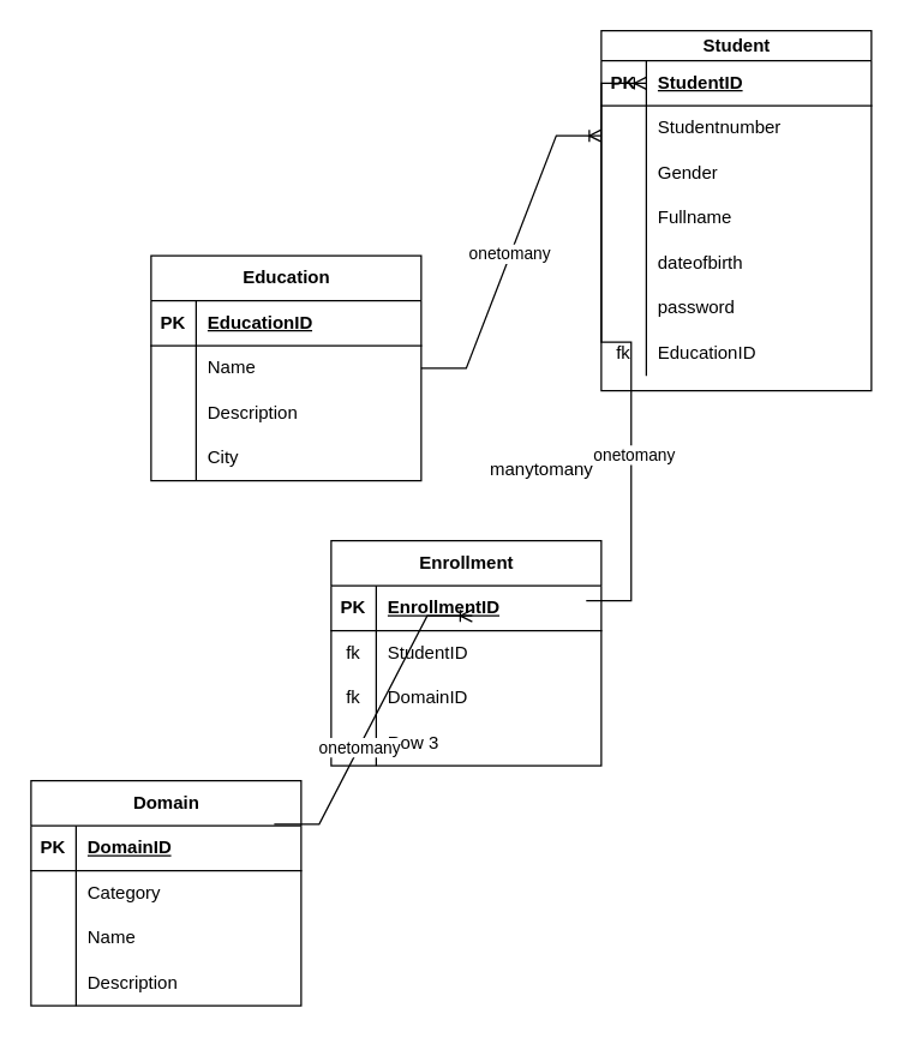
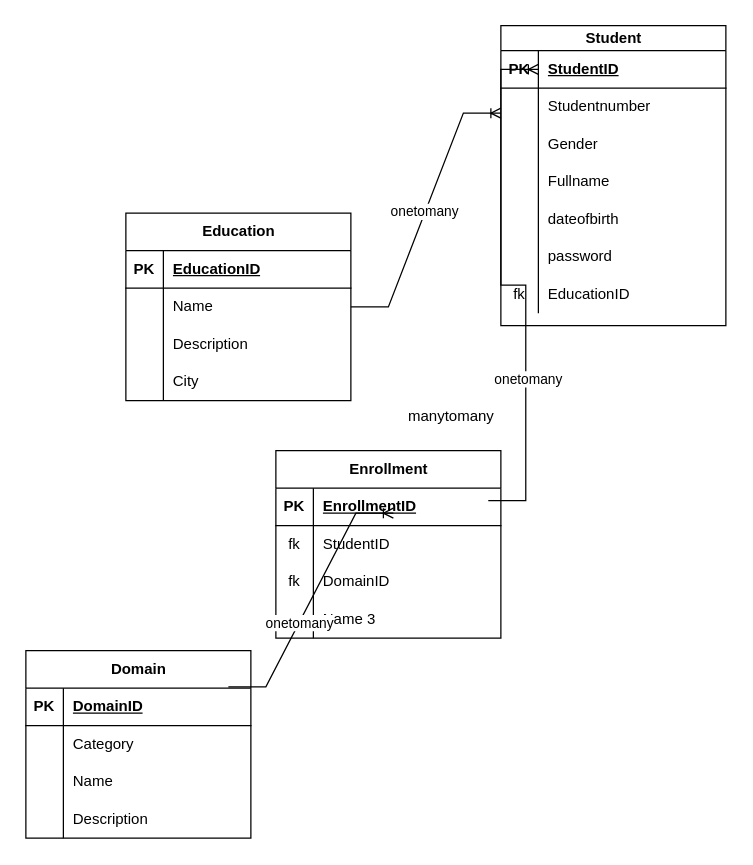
  <mxCell id="0" />
  <mxCell id="1" parent="0" />
  <mxCell id="2" value="Education" style="shape=table;startSize=30;container=1;collapsible=1;childLayout=tableLayout;fixedRows=1;rowLines=0;fontStyle=1;align=center;resizeLast=1;html=1;" vertex="1" parent="1"><mxGeometry x="100" y="170" width="180" height="150" as="geometry" /></mxCell>
  <mxCell id="3" value="" style="shape=tableRow;horizontal=0;startSize=0;swimlaneHead=0;swimlaneBody=0;fillColor=none;collapsible=0;dropTarget=0;points=[[0,0.5],[1,0.5]];portConstraint=eastwest;top=0;left=0;right=0;bottom=1;" vertex="1" parent="2"><mxGeometry y="30" width="180" height="30" as="geometry" /></mxCell>
  <mxCell id="4" value="PK" style="shape=partialRectangle;connectable=0;fillColor=none;top=0;left=0;bottom=0;right=0;fontStyle=1;overflow=hidden;whiteSpace=wrap;html=1;" vertex="1" parent="3"><mxGeometry width="30" height="30" as="geometry"><mxRectangle width="30" height="30" as="alternateBounds" /></mxGeometry></mxCell>
  <mxCell id="5" value="EducationID" style="shape=partialRectangle;connectable=0;fillColor=none;top=0;left=0;bottom=0;right=0;align=left;spacingLeft=6;fontStyle=5;overflow=hidden;whiteSpace=wrap;html=1;" vertex="1" parent="3"><mxGeometry x="30" width="150" height="30" as="geometry"><mxRectangle width="150" height="30" as="alternateBounds" /></mxGeometry></mxCell>
  <mxCell id="6" value="" style="shape=tableRow;horizontal=0;startSize=0;swimlaneHead=0;swimlaneBody=0;fillColor=none;collapsible=0;dropTarget=0;points=[[0,0.5],[1,0.5]];portConstraint=eastwest;top=0;left=0;right=0;bottom=0;" vertex="1" parent="2"><mxGeometry y="60" width="180" height="30" as="geometry" /></mxCell>
  <mxCell id="7" value="" style="shape=partialRectangle;connectable=0;fillColor=none;top=0;left=0;bottom=0;right=0;editable=1;overflow=hidden;whiteSpace=wrap;html=1;" vertex="1" parent="6"><mxGeometry width="30" height="30" as="geometry"><mxRectangle width="30" height="30" as="alternateBounds" /></mxGeometry></mxCell>
  <mxCell id="8" value="Name" style="shape=partialRectangle;connectable=0;fillColor=none;top=0;left=0;bottom=0;right=0;align=left;spacingLeft=6;overflow=hidden;whiteSpace=wrap;html=1;" vertex="1" parent="6"><mxGeometry x="30" width="150" height="30" as="geometry"><mxRectangle width="150" height="30" as="alternateBounds" /></mxGeometry></mxCell>
  <mxCell id="9" value="" style="shape=tableRow;horizontal=0;startSize=0;swimlaneHead=0;swimlaneBody=0;fillColor=none;collapsible=0;dropTarget=0;points=[[0,0.5],[1,0.5]];portConstraint=eastwest;top=0;left=0;right=0;bottom=0;" vertex="1" parent="2"><mxGeometry y="90" width="180" height="30" as="geometry" /></mxCell>
  <mxCell id="10" value="" style="shape=partialRectangle;connectable=0;fillColor=none;top=0;left=0;bottom=0;right=0;editable=1;overflow=hidden;whiteSpace=wrap;html=1;" vertex="1" parent="9"><mxGeometry width="30" height="30" as="geometry"><mxRectangle width="30" height="30" as="alternateBounds" /></mxGeometry></mxCell>
  <mxCell id="11" value="Description" style="shape=partialRectangle;connectable=0;fillColor=none;top=0;left=0;bottom=0;right=0;align=left;spacingLeft=6;overflow=hidden;whiteSpace=wrap;html=1;" vertex="1" parent="9"><mxGeometry x="30" width="150" height="30" as="geometry"><mxRectangle width="150" height="30" as="alternateBounds" /></mxGeometry></mxCell>
  <mxCell id="12" value="" style="shape=tableRow;horizontal=0;startSize=0;swimlaneHead=0;swimlaneBody=0;fillColor=none;collapsible=0;dropTarget=0;points=[[0,0.5],[1,0.5]];portConstraint=eastwest;top=0;left=0;right=0;bottom=0;" vertex="1" parent="2"><mxGeometry y="120" width="180" height="30" as="geometry" /></mxCell>
  <mxCell id="13" value="" style="shape=partialRectangle;connectable=0;fillColor=none;top=0;left=0;bottom=0;right=0;editable=1;overflow=hidden;whiteSpace=wrap;html=1;" vertex="1" parent="12"><mxGeometry width="30" height="30" as="geometry"><mxRectangle width="30" height="30" as="alternateBounds" /></mxGeometry></mxCell>
  <mxCell id="14" value="City" style="shape=partialRectangle;connectable=0;fillColor=none;top=0;left=0;bottom=0;right=0;align=left;spacingLeft=6;overflow=hidden;whiteSpace=wrap;html=1;" vertex="1" parent="12"><mxGeometry x="30" width="150" height="30" as="geometry"><mxRectangle width="150" height="30" as="alternateBounds" /></mxGeometry></mxCell>
  <mxCell id="15" value="Student" style="shape=table;startSize=20;container=1;collapsible=1;childLayout=tableLayout;fixedRows=1;rowLines=0;fontStyle=1;align=center;resizeLast=1;html=1;" vertex="1" parent="1"><mxGeometry x="400" y="20" width="180" height="240" as="geometry" /></mxCell>
  <mxCell id="16" value="" style="shape=tableRow;horizontal=0;startSize=0;swimlaneHead=0;swimlaneBody=0;fillColor=none;collapsible=0;dropTarget=0;points=[[0,0.5],[1,0.5]];portConstraint=eastwest;top=0;left=0;right=0;bottom=1;" vertex="1" parent="15"><mxGeometry y="20" width="180" height="30" as="geometry" /></mxCell>
  <mxCell id="17" value="PK" style="shape=partialRectangle;connectable=0;fillColor=none;top=0;left=0;bottom=0;right=0;fontStyle=1;overflow=hidden;whiteSpace=wrap;html=1;" vertex="1" parent="16"><mxGeometry width="30" height="30" as="geometry"><mxRectangle width="30" height="30" as="alternateBounds" /></mxGeometry></mxCell>
  <mxCell id="18" value="StudentID" style="shape=partialRectangle;connectable=0;fillColor=none;top=0;left=0;bottom=0;right=0;align=left;spacingLeft=6;fontStyle=5;overflow=hidden;whiteSpace=wrap;html=1;" vertex="1" parent="16"><mxGeometry x="30" width="150" height="30" as="geometry"><mxRectangle width="150" height="30" as="alternateBounds" /></mxGeometry></mxCell>
  <mxCell id="19" value="" style="shape=tableRow;horizontal=0;startSize=0;swimlaneHead=0;swimlaneBody=0;fillColor=none;collapsible=0;dropTarget=0;points=[[0,0.5],[1,0.5]];portConstraint=eastwest;top=0;left=0;right=0;bottom=0;" vertex="1" parent="15"><mxGeometry y="50" width="180" height="30" as="geometry" /></mxCell>
  <mxCell id="20" value="" style="shape=partialRectangle;connectable=0;fillColor=none;top=0;left=0;bottom=0;right=0;editable=1;overflow=hidden;whiteSpace=wrap;html=1;" vertex="1" parent="19"><mxGeometry width="30" height="30" as="geometry"><mxRectangle width="30" height="30" as="alternateBounds" /></mxGeometry></mxCell>
  <mxCell id="21" value="Studentnumber" style="shape=partialRectangle;connectable=0;fillColor=none;top=0;left=0;bottom=0;right=0;align=left;spacingLeft=6;overflow=hidden;whiteSpace=wrap;html=1;" vertex="1" parent="19"><mxGeometry x="30" width="150" height="30" as="geometry"><mxRectangle width="150" height="30" as="alternateBounds" /></mxGeometry></mxCell>
  <mxCell id="22" value="" style="shape=tableRow;horizontal=0;startSize=0;swimlaneHead=0;swimlaneBody=0;fillColor=none;collapsible=0;dropTarget=0;points=[[0,0.5],[1,0.5]];portConstraint=eastwest;top=0;left=0;right=0;bottom=0;" vertex="1" parent="15"><mxGeometry y="80" width="180" height="30" as="geometry" /></mxCell>
  <mxCell id="23" value="" style="shape=partialRectangle;connectable=0;fillColor=none;top=0;left=0;bottom=0;right=0;editable=1;overflow=hidden;whiteSpace=wrap;html=1;" vertex="1" parent="22"><mxGeometry width="30" height="30" as="geometry"><mxRectangle width="30" height="30" as="alternateBounds" /></mxGeometry></mxCell>
  <mxCell id="24" value="Gender" style="shape=partialRectangle;connectable=0;fillColor=none;top=0;left=0;bottom=0;right=0;align=left;spacingLeft=6;overflow=hidden;whiteSpace=wrap;html=1;" vertex="1" parent="22"><mxGeometry x="30" width="150" height="30" as="geometry"><mxRectangle width="150" height="30" as="alternateBounds" /></mxGeometry></mxCell>
  <mxCell id="25" value="" style="shape=tableRow;horizontal=0;startSize=0;swimlaneHead=0;swimlaneBody=0;fillColor=none;collapsible=0;dropTarget=0;points=[[0,0.5],[1,0.5]];portConstraint=eastwest;top=0;left=0;right=0;bottom=0;" vertex="1" parent="15"><mxGeometry y="110" width="180" height="30" as="geometry" /></mxCell>
  <mxCell id="26" value="" style="shape=partialRectangle;connectable=0;fillColor=none;top=0;left=0;bottom=0;right=0;editable=1;overflow=hidden;whiteSpace=wrap;html=1;" vertex="1" parent="25"><mxGeometry width="30" height="30" as="geometry"><mxRectangle width="30" height="30" as="alternateBounds" /></mxGeometry></mxCell>
  <mxCell id="27" value="Fullname" style="shape=partialRectangle;connectable=0;fillColor=none;top=0;left=0;bottom=0;right=0;align=left;spacingLeft=6;overflow=hidden;whiteSpace=wrap;html=1;" vertex="1" parent="25"><mxGeometry x="30" width="150" height="30" as="geometry"><mxRectangle width="150" height="30" as="alternateBounds" /></mxGeometry></mxCell>
  <mxCell id="28" style="shape=tableRow;horizontal=0;startSize=0;swimlaneHead=0;swimlaneBody=0;fillColor=none;collapsible=0;dropTarget=0;points=[[0,0.5],[1,0.5]];portConstraint=eastwest;top=0;left=0;right=0;bottom=0;" vertex="1" parent="15"><mxGeometry y="140" width="180" height="30" as="geometry" /></mxCell>
  <mxCell id="29" style="shape=partialRectangle;connectable=0;fillColor=none;top=0;left=0;bottom=0;right=0;editable=1;overflow=hidden;whiteSpace=wrap;html=1;" vertex="1" parent="28"><mxGeometry width="30" height="30" as="geometry"><mxRectangle width="30" height="30" as="alternateBounds" /></mxGeometry></mxCell>
  <mxCell id="30" value="dateofbirth" style="shape=partialRectangle;connectable=0;fillColor=none;top=0;left=0;bottom=0;right=0;align=left;spacingLeft=6;overflow=hidden;whiteSpace=wrap;html=1;" vertex="1" parent="28"><mxGeometry x="30" width="150" height="30" as="geometry"><mxRectangle width="150" height="30" as="alternateBounds" /></mxGeometry></mxCell>
  <mxCell id="31" style="shape=tableRow;horizontal=0;startSize=0;swimlaneHead=0;swimlaneBody=0;fillColor=none;collapsible=0;dropTarget=0;points=[[0,0.5],[1,0.5]];portConstraint=eastwest;top=0;left=0;right=0;bottom=0;" vertex="1" parent="15"><mxGeometry y="170" width="180" height="30" as="geometry" /></mxCell>
  <mxCell id="32" style="shape=partialRectangle;connectable=0;fillColor=none;top=0;left=0;bottom=0;right=0;editable=1;overflow=hidden;whiteSpace=wrap;html=1;" vertex="1" parent="31"><mxGeometry width="30" height="30" as="geometry"><mxRectangle width="30" height="30" as="alternateBounds" /></mxGeometry></mxCell>
  <mxCell id="33" value="password" style="shape=partialRectangle;connectable=0;fillColor=none;top=0;left=0;bottom=0;right=0;align=left;spacingLeft=6;overflow=hidden;whiteSpace=wrap;html=1;" vertex="1" parent="31"><mxGeometry x="30" width="150" height="30" as="geometry"><mxRectangle width="150" height="30" as="alternateBounds" /></mxGeometry></mxCell>
  <mxCell id="34" style="shape=tableRow;horizontal=0;startSize=0;swimlaneHead=0;swimlaneBody=0;fillColor=none;collapsible=0;dropTarget=0;points=[[0,0.5],[1,0.5]];portConstraint=eastwest;top=0;left=0;right=0;bottom=0;" vertex="1" parent="15"><mxGeometry y="200" width="180" height="30" as="geometry" /></mxCell>
  <mxCell id="35" value="fk" style="shape=partialRectangle;connectable=0;fillColor=none;top=0;left=0;bottom=0;right=0;editable=1;overflow=hidden;whiteSpace=wrap;html=1;" vertex="1" parent="34"><mxGeometry width="30" height="30" as="geometry"><mxRectangle width="30" height="30" as="alternateBounds" /></mxGeometry></mxCell>
  <mxCell id="36" value="EducationID" style="shape=partialRectangle;connectable=0;fillColor=none;top=0;left=0;bottom=0;right=0;align=left;spacingLeft=6;overflow=hidden;whiteSpace=wrap;html=1;" vertex="1" parent="34"><mxGeometry x="30" width="150" height="30" as="geometry"><mxRectangle width="150" height="30" as="alternateBounds" /></mxGeometry></mxCell>
  <mxCell id="37" value="Domain" style="shape=table;startSize=30;container=1;collapsible=1;childLayout=tableLayout;fixedRows=1;rowLines=0;fontStyle=1;align=center;resizeLast=1;html=1;" vertex="1" parent="1"><mxGeometry x="20" y="520" width="180" height="150" as="geometry" /></mxCell>
  <mxCell id="38" value="" style="shape=tableRow;horizontal=0;startSize=0;swimlaneHead=0;swimlaneBody=0;fillColor=none;collapsible=0;dropTarget=0;points=[[0,0.5],[1,0.5]];portConstraint=eastwest;top=0;left=0;right=0;bottom=1;" vertex="1" parent="37"><mxGeometry y="30" width="180" height="30" as="geometry" /></mxCell>
  <mxCell id="39" value="PK" style="shape=partialRectangle;connectable=0;fillColor=none;top=0;left=0;bottom=0;right=0;fontStyle=1;overflow=hidden;whiteSpace=wrap;html=1;" vertex="1" parent="38"><mxGeometry width="30" height="30" as="geometry"><mxRectangle width="30" height="30" as="alternateBounds" /></mxGeometry></mxCell>
  <mxCell id="40" value="DomainID" style="shape=partialRectangle;connectable=0;fillColor=none;top=0;left=0;bottom=0;right=0;align=left;spacingLeft=6;fontStyle=5;overflow=hidden;whiteSpace=wrap;html=1;" vertex="1" parent="38"><mxGeometry x="30" width="150" height="30" as="geometry"><mxRectangle width="150" height="30" as="alternateBounds" /></mxGeometry></mxCell>
  <mxCell id="41" value="" style="shape=tableRow;horizontal=0;startSize=0;swimlaneHead=0;swimlaneBody=0;fillColor=none;collapsible=0;dropTarget=0;points=[[0,0.5],[1,0.5]];portConstraint=eastwest;top=0;left=0;right=0;bottom=0;" vertex="1" parent="37"><mxGeometry y="60" width="180" height="30" as="geometry" /></mxCell>
  <mxCell id="42" value="" style="shape=partialRectangle;connectable=0;fillColor=none;top=0;left=0;bottom=0;right=0;editable=1;overflow=hidden;whiteSpace=wrap;html=1;" vertex="1" parent="41"><mxGeometry width="30" height="30" as="geometry"><mxRectangle width="30" height="30" as="alternateBounds" /></mxGeometry></mxCell>
  <mxCell id="43" value="Category" style="shape=partialRectangle;connectable=0;fillColor=none;top=0;left=0;bottom=0;right=0;align=left;spacingLeft=6;overflow=hidden;whiteSpace=wrap;html=1;" vertex="1" parent="41"><mxGeometry x="30" width="150" height="30" as="geometry"><mxRectangle width="150" height="30" as="alternateBounds" /></mxGeometry></mxCell>
  <mxCell id="44" value="" style="shape=tableRow;horizontal=0;startSize=0;swimlaneHead=0;swimlaneBody=0;fillColor=none;collapsible=0;dropTarget=0;points=[[0,0.5],[1,0.5]];portConstraint=eastwest;top=0;left=0;right=0;bottom=0;" vertex="1" parent="37"><mxGeometry y="90" width="180" height="30" as="geometry" /></mxCell>
  <mxCell id="45" value="" style="shape=partialRectangle;connectable=0;fillColor=none;top=0;left=0;bottom=0;right=0;editable=1;overflow=hidden;whiteSpace=wrap;html=1;" vertex="1" parent="44"><mxGeometry width="30" height="30" as="geometry"><mxRectangle width="30" height="30" as="alternateBounds" /></mxGeometry></mxCell>
  <mxCell id="46" value="Name" style="shape=partialRectangle;connectable=0;fillColor=none;top=0;left=0;bottom=0;right=0;align=left;spacingLeft=6;overflow=hidden;whiteSpace=wrap;html=1;" vertex="1" parent="44"><mxGeometry x="30" width="150" height="30" as="geometry"><mxRectangle width="150" height="30" as="alternateBounds" /></mxGeometry></mxCell>
  <mxCell id="47" value="" style="shape=tableRow;horizontal=0;startSize=0;swimlaneHead=0;swimlaneBody=0;fillColor=none;collapsible=0;dropTarget=0;points=[[0,0.5],[1,0.5]];portConstraint=eastwest;top=0;left=0;right=0;bottom=0;" vertex="1" parent="37"><mxGeometry y="120" width="180" height="30" as="geometry" /></mxCell>
  <mxCell id="48" value="" style="shape=partialRectangle;connectable=0;fillColor=none;top=0;left=0;bottom=0;right=0;editable=1;overflow=hidden;whiteSpace=wrap;html=1;" vertex="1" parent="47"><mxGeometry width="30" height="30" as="geometry"><mxRectangle width="30" height="30" as="alternateBounds" /></mxGeometry></mxCell>
  <mxCell id="49" value="Description" style="shape=partialRectangle;connectable=0;fillColor=none;top=0;left=0;bottom=0;right=0;align=left;spacingLeft=6;overflow=hidden;whiteSpace=wrap;html=1;" vertex="1" parent="47"><mxGeometry x="30" width="150" height="30" as="geometry"><mxRectangle width="150" height="30" as="alternateBounds" /></mxGeometry></mxCell>
  <mxCell id="50" value="" style="edgeStyle=entityRelationEdgeStyle;fontSize=12;html=1;endArrow=ERoneToMany;rounded=0;" edge="1" parent="1" source="2"><mxGeometry width="100" height="100" relative="1" as="geometry"><mxPoint x="300" y="190" as="sourcePoint" /><mxPoint x="400" y="90" as="targetPoint" /></mxGeometry></mxCell>
  <mxCell id="51" value="onetomany" style="edgeLabel;html=1;align=center;verticalAlign=middle;resizable=0;points=[];" vertex="1" connectable="0" parent="50"><mxGeometry x="-0.007" y="1" relative="1" as="geometry"><mxPoint as="offset" /></mxGeometry></mxCell>
- <mxCell id="52" value="manytomany" style="text;html=1;align=center;verticalAlign=middle;resizable=0;points=[];autosize=1;strokeColor=none;fillColor=none;" vertex="1" parent="1"><mxGeometry x="315" y="298" width="90" height="30" as="geometry" /></mxCell>
+ <mxCell id="52" value="manytomany" style="text;html=1;align=center;verticalAlign=middle;resizable=0;points=[];autosize=1;strokeColor=none;fillColor=none;" vertex="1" parent="1"><mxGeometry x="315" y="318" width="90" height="30" as="geometry" /></mxCell>
  <mxCell id="53" value="Enrollment" style="shape=table;startSize=30;container=1;collapsible=1;childLayout=tableLayout;fixedRows=1;rowLines=0;fontStyle=1;align=center;resizeLast=1;html=1;" vertex="1" parent="1"><mxGeometry x="220" y="360" width="180" height="150" as="geometry" /></mxCell>
  <mxCell id="54" value="" style="shape=tableRow;horizontal=0;startSize=0;swimlaneHead=0;swimlaneBody=0;fillColor=none;collapsible=0;dropTarget=0;points=[[0,0.5],[1,0.5]];portConstraint=eastwest;top=0;left=0;right=0;bottom=1;" vertex="1" parent="53"><mxGeometry y="30" width="180" height="30" as="geometry" /></mxCell>
  <mxCell id="55" value="PK" style="shape=partialRectangle;connectable=0;fillColor=none;top=0;left=0;bottom=0;right=0;fontStyle=1;overflow=hidden;whiteSpace=wrap;html=1;" vertex="1" parent="54"><mxGeometry width="30" height="30" as="geometry"><mxRectangle width="30" height="30" as="alternateBounds" /></mxGeometry></mxCell>
  <mxCell id="56" value="EnrollmentID" style="shape=partialRectangle;connectable=0;fillColor=none;top=0;left=0;bottom=0;right=0;align=left;spacingLeft=6;fontStyle=5;overflow=hidden;whiteSpace=wrap;html=1;" vertex="1" parent="54"><mxGeometry x="30" width="150" height="30" as="geometry"><mxRectangle width="150" height="30" as="alternateBounds" /></mxGeometry></mxCell>
  <mxCell id="57" value="" style="shape=tableRow;horizontal=0;startSize=0;swimlaneHead=0;swimlaneBody=0;fillColor=none;collapsible=0;dropTarget=0;points=[[0,0.5],[1,0.5]];portConstraint=eastwest;top=0;left=0;right=0;bottom=0;" vertex="1" parent="53"><mxGeometry y="60" width="180" height="30" as="geometry" /></mxCell>
  <mxCell id="58" value="fk" style="shape=partialRectangle;connectable=0;fillColor=none;top=0;left=0;bottom=0;right=0;editable=1;overflow=hidden;whiteSpace=wrap;html=1;" vertex="1" parent="57"><mxGeometry width="30" height="30" as="geometry"><mxRectangle width="30" height="30" as="alternateBounds" /></mxGeometry></mxCell>
  <mxCell id="59" value="StudentID" style="shape=partialRectangle;connectable=0;fillColor=none;top=0;left=0;bottom=0;right=0;align=left;spacingLeft=6;overflow=hidden;whiteSpace=wrap;html=1;" vertex="1" parent="57"><mxGeometry x="30" width="150" height="30" as="geometry"><mxRectangle width="150" height="30" as="alternateBounds" /></mxGeometry></mxCell>
  <mxCell id="60" value="" style="shape=tableRow;horizontal=0;startSize=0;swimlaneHead=0;swimlaneBody=0;fillColor=none;collapsible=0;dropTarget=0;points=[[0,0.5],[1,0.5]];portConstraint=eastwest;top=0;left=0;right=0;bottom=0;" vertex="1" parent="53"><mxGeometry y="90" width="180" height="30" as="geometry" /></mxCell>
  <mxCell id="61" value="fk" style="shape=partialRectangle;connectable=0;fillColor=none;top=0;left=0;bottom=0;right=0;editable=1;overflow=hidden;whiteSpace=wrap;html=1;" vertex="1" parent="60"><mxGeometry width="30" height="30" as="geometry"><mxRectangle width="30" height="30" as="alternateBounds" /></mxGeometry></mxCell>
  <mxCell id="62" value="DomainID" style="shape=partialRectangle;connectable=0;fillColor=none;top=0;left=0;bottom=0;right=0;align=left;spacingLeft=6;overflow=hidden;whiteSpace=wrap;html=1;" vertex="1" parent="60"><mxGeometry x="30" width="150" height="30" as="geometry"><mxRectangle width="150" height="30" as="alternateBounds" /></mxGeometry></mxCell>
  <mxCell id="63" value="" style="shape=tableRow;horizontal=0;startSize=0;swimlaneHead=0;swimlaneBody=0;fillColor=none;collapsible=0;dropTarget=0;points=[[0,0.5],[1,0.5]];portConstraint=eastwest;top=0;left=0;right=0;bottom=0;" vertex="1" parent="53"><mxGeometry y="120" width="180" height="30" as="geometry" /></mxCell>
  <mxCell id="64" value="" style="shape=partialRectangle;connectable=0;fillColor=none;top=0;left=0;bottom=0;right=0;editable=1;overflow=hidden;whiteSpace=wrap;html=1;" vertex="1" parent="63"><mxGeometry width="30" height="30" as="geometry"><mxRectangle width="30" height="30" as="alternateBounds" /></mxGeometry></mxCell>
- <mxCell id="65" value="Row 3" style="shape=partialRectangle;connectable=0;fillColor=none;top=0;left=0;bottom=0;right=0;align=left;spacingLeft=6;overflow=hidden;whiteSpace=wrap;html=1;" vertex="1" parent="63"><mxGeometry x="30" width="150" height="30" as="geometry"><mxRectangle width="150" height="30" as="alternateBounds" /></mxGeometry></mxCell>
+ <mxCell id="65" value="Name 3" style="shape=partialRectangle;connectable=0;fillColor=none;top=0;left=0;bottom=0;right=0;align=left;spacingLeft=6;overflow=hidden;whiteSpace=wrap;html=1;" vertex="1" parent="63"><mxGeometry x="30" width="150" height="30" as="geometry"><mxRectangle width="150" height="30" as="alternateBounds" /></mxGeometry></mxCell>
  <mxCell id="66" value="" style="edgeStyle=entityRelationEdgeStyle;fontSize=12;html=1;endArrow=ERoneToMany;rounded=0;exitX=0.944;exitY=0.333;exitDx=0;exitDy=0;exitPerimeter=0;" edge="1" parent="1" source="54"><mxGeometry width="100" height="100" relative="1" as="geometry"><mxPoint x="290" y="340" as="sourcePoint" /><mxPoint x="430" y="55" as="targetPoint" /><Array as="points"><mxPoint x="340" y="360" /><mxPoint x="260" y="390" /></Array></mxGeometry></mxCell>
  <mxCell id="67" value="onetomany" style="edgeLabel;html=1;align=center;verticalAlign=middle;resizable=0;points=[];" vertex="1" connectable="0" parent="66"><mxGeometry x="-0.4" y="-2" relative="1" as="geometry"><mxPoint as="offset" /></mxGeometry></mxCell>
  <mxCell id="68" value="" style="edgeStyle=entityRelationEdgeStyle;fontSize=12;html=1;endArrow=ERoneToMany;rounded=0;exitX=0.9;exitY=-0.033;exitDx=0;exitDy=0;exitPerimeter=0;" edge="1" parent="1" source="38"><mxGeometry width="100" height="100" relative="1" as="geometry"><mxPoint x="214" y="510" as="sourcePoint" /><mxPoint x="314" y="410" as="targetPoint" /></mxGeometry></mxCell>
  <mxCell id="69" value="onetomany" style="edgeLabel;html=1;align=center;verticalAlign=middle;resizable=0;points=[];" vertex="1" connectable="0" parent="68"><mxGeometry x="-0.19" y="-1" relative="1" as="geometry"><mxPoint x="-1" as="offset" /></mxGeometry></mxCell>
